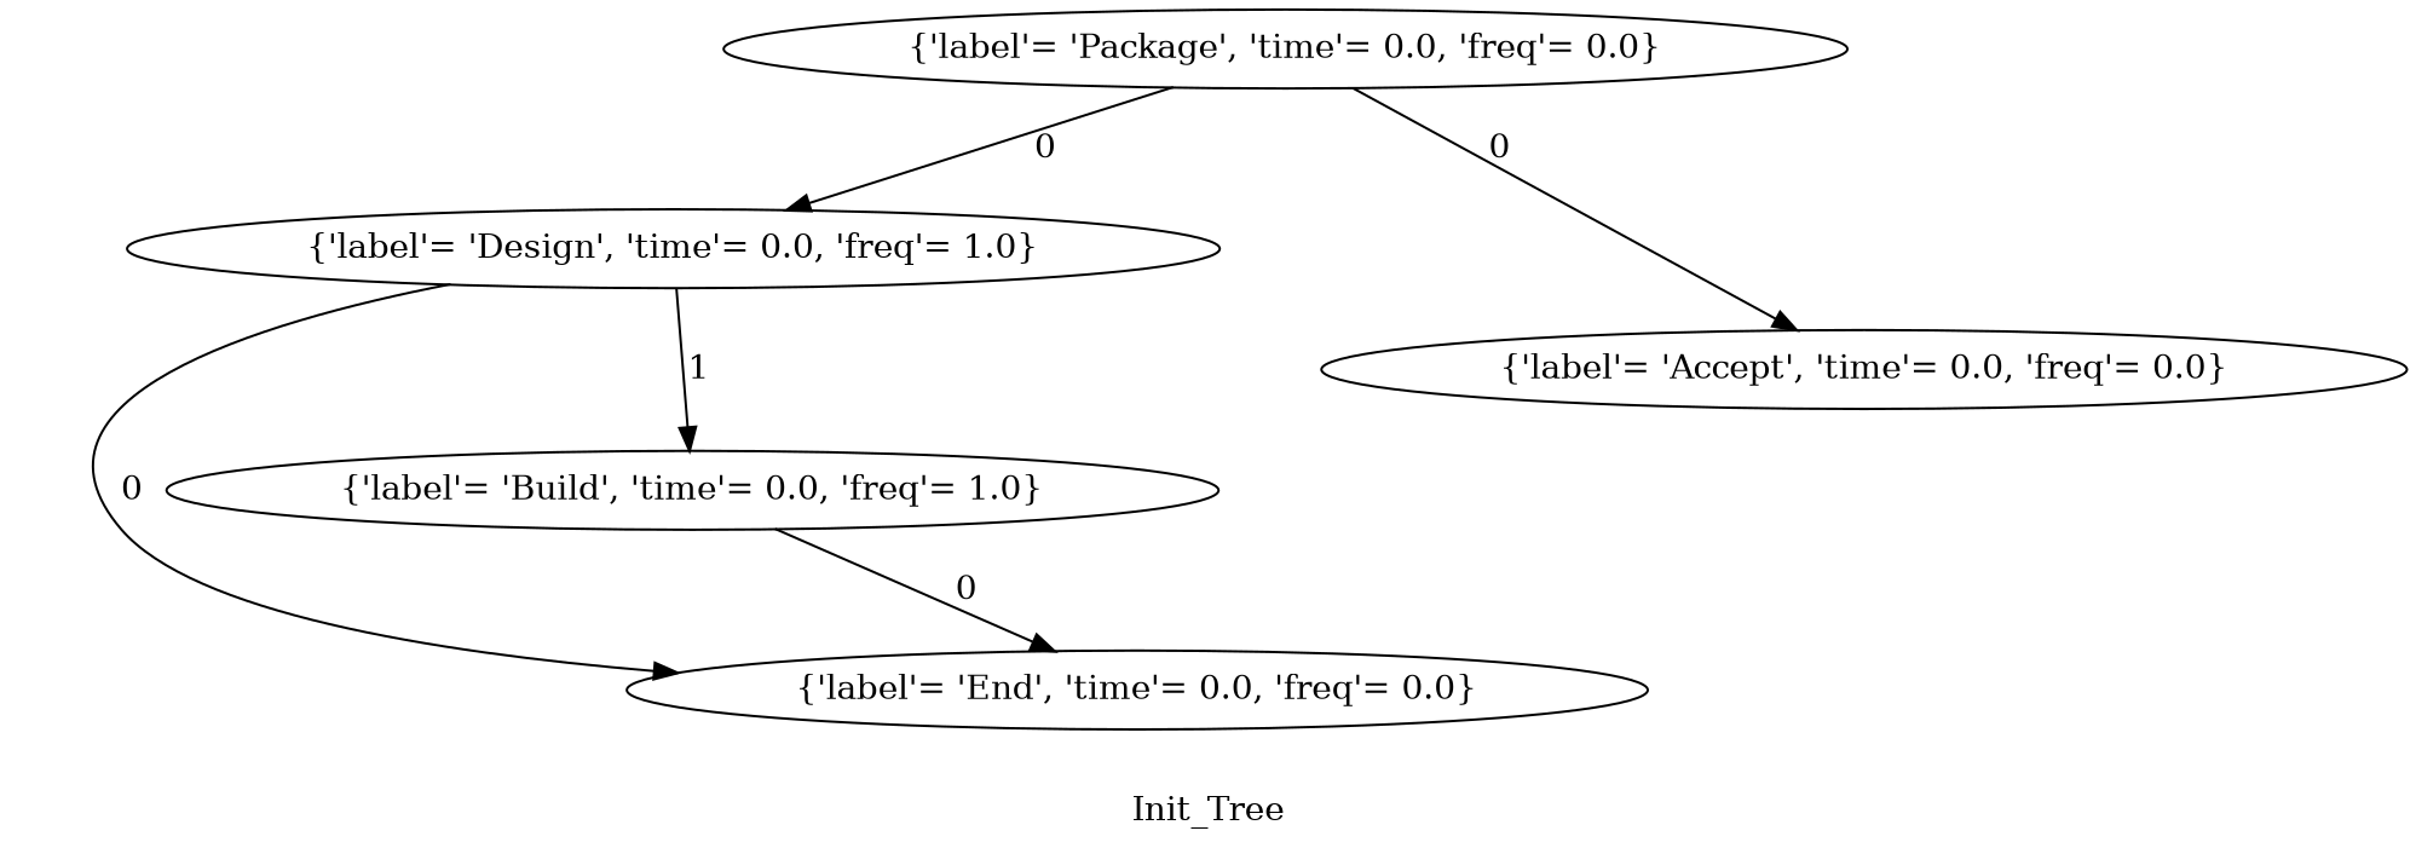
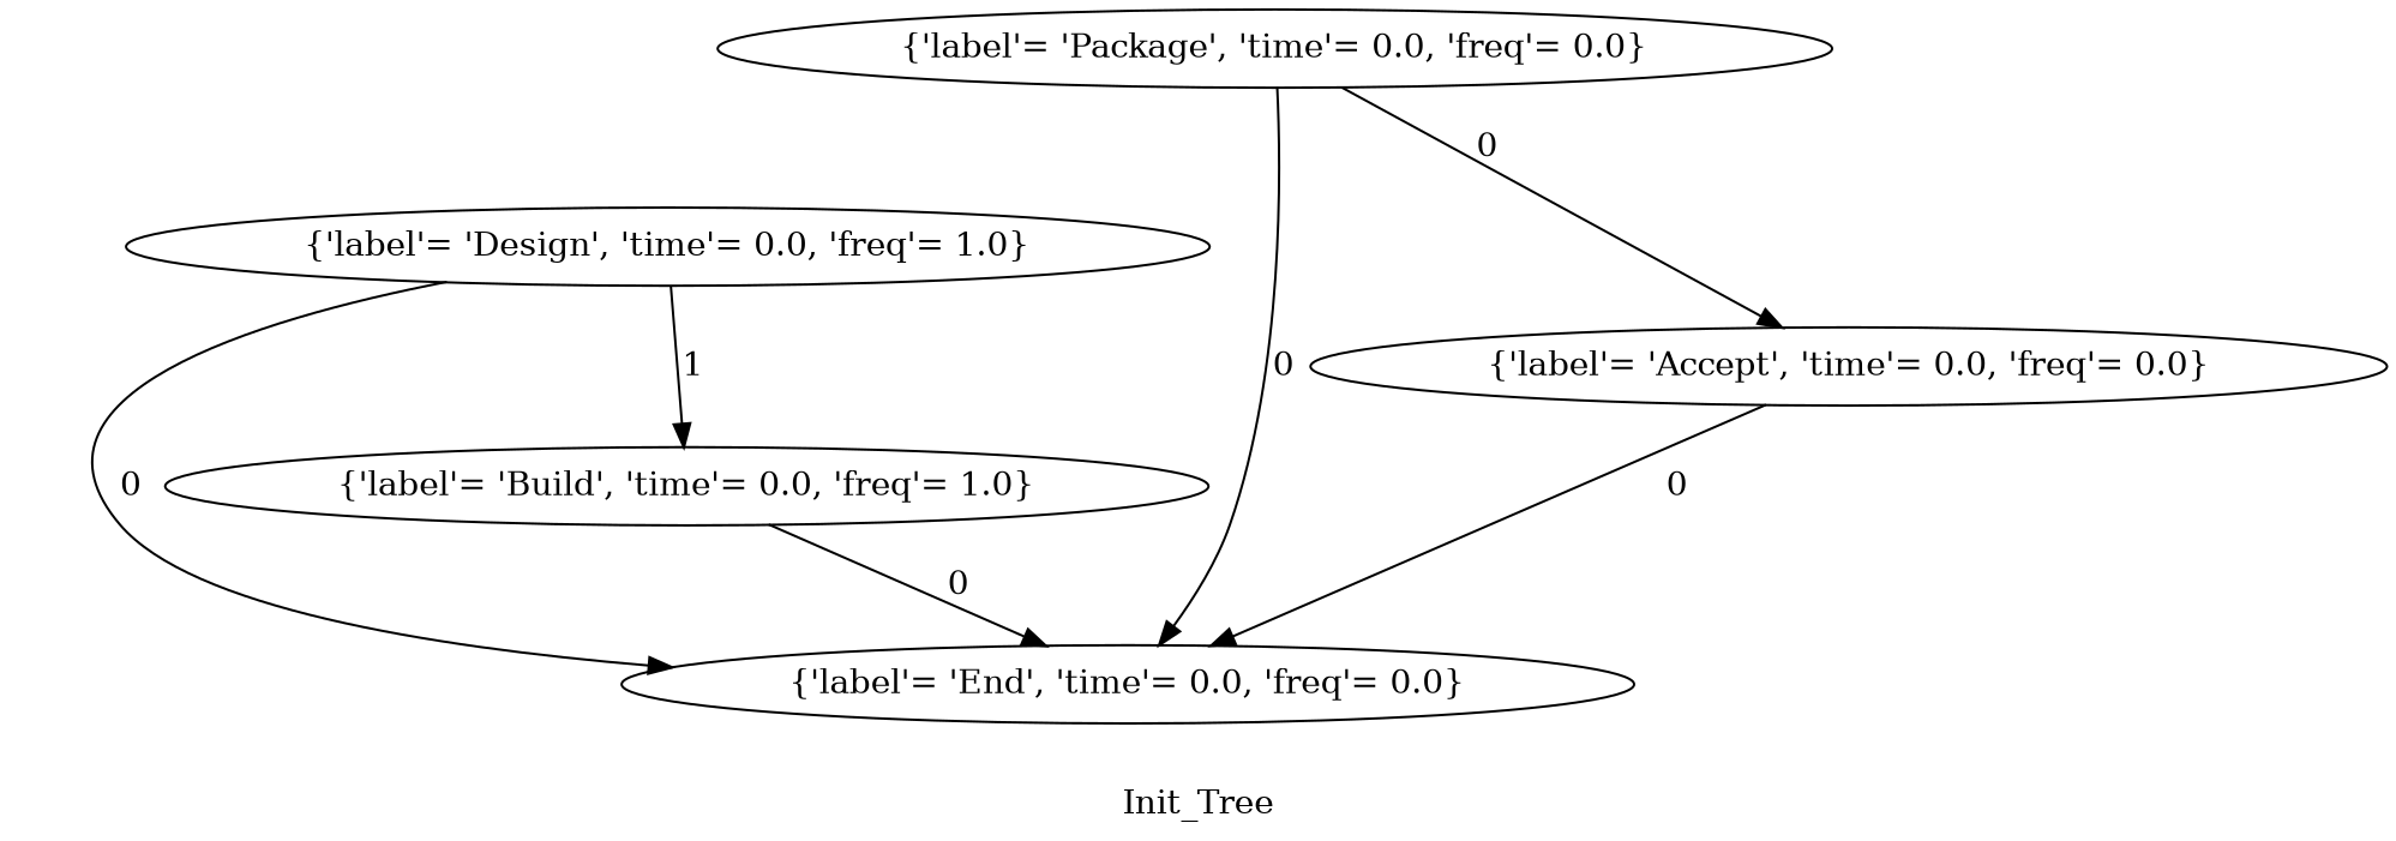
  digraph {
    label=Init_Tree
    "{'label'= 'Design', 'time'= 0.0, 'freq'= 1.0}" [height=.1]
    "{'label'= 'End', 'time'= 0.0, 'freq'= 0.0}" [height=.1]
    "{'label'= 'Build', 'time'= 0.0, 'freq'= 1.0}" [height=.1]
    "{'label'= 'Package', 'time'= 0.0, 'freq'= 0.0}" [height=.1]
    "{'label'= 'Accept', 'time'= 0.0, 'freq'= 0.0}" [height=.1]
    "{'label'= 'Design', 'time'= 0.0, 'freq'= 1.0}" -> "{'label'= 'End', 'time'= 0.0, 'freq'= 0.0}" [label=0]
    "{'label'= 'Design', 'time'= 0.0, 'freq'= 1.0}" -> "{'label'= 'Build', 'time'= 0.0, 'freq'= 1.0}" [label=1]
    "{'label'= 'Build', 'time'= 0.0, 'freq'= 1.0}" -> "{'label'= 'End', 'time'= 0.0, 'freq'= 0.0}" [label=0]
-   "{'label'= 'Package', 'time'= 0.0, 'freq'= 0.0}" -> "{'label'= 'Design', 'time'= 0.0, 'freq'= 1.0}" [label=0]
+   "{'label'= 'Package', 'time'= 0.0, 'freq'= 0.0}" -> "{'label'= 'End', 'time'= 0.0, 'freq'= 0.0}" [label=0]
    "{'label'= 'Package', 'time'= 0.0, 'freq'= 0.0}" -> "{'label'= 'Accept', 'time'= 0.0, 'freq'= 0.0}" [label=0]
+   "{'label'= 'Accept', 'time'= 0.0, 'freq'= 0.0}" -> "{'label'= 'End', 'time'= 0.0, 'freq'= 0.0}" [label=0]
  }
